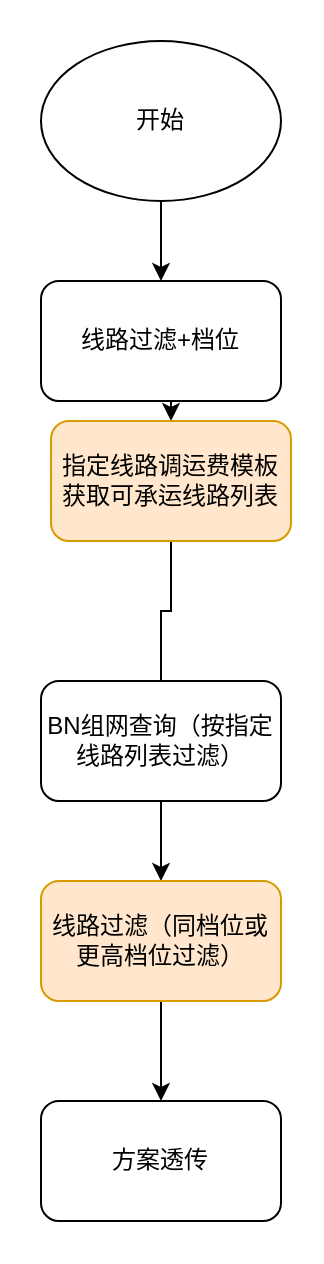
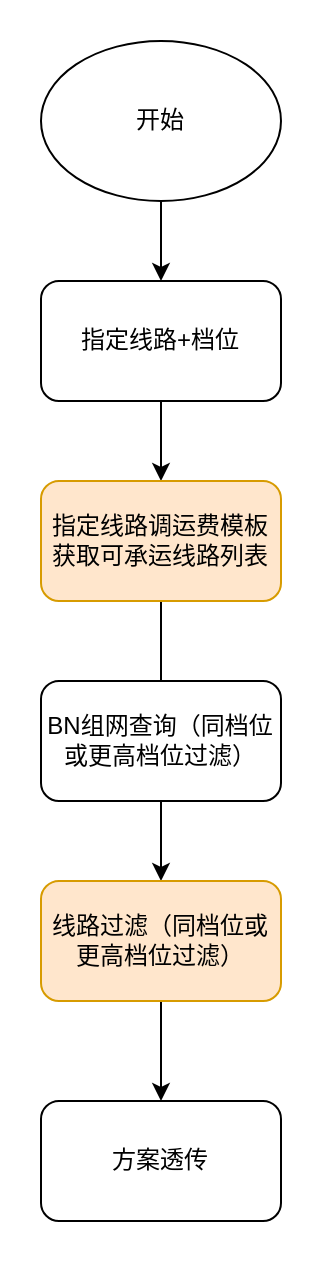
  <mxCell id="0" />
  <mxCell id="1" parent="0" />
  <mxCell id="2" style="edgeStyle=orthogonalEdgeStyle;rounded=0;orthogonalLoop=1;jettySize=auto;html=1;exitX=0.5;exitY=1;exitDx=0;exitDy=0;entryX=0.5;entryY=0;entryDx=0;entryDy=0;" parent="1" source="3" target="5" edge="1"><mxGeometry relative="1" as="geometry" /></mxCell>
  <mxCell id="3" value="开始" style="ellipse;whiteSpace=wrap;html=1;fillColor=none;" parent="1" vertex="1"><mxGeometry x="20" y="20" width="120" height="80" as="geometry" /></mxCell>
  <mxCell id="4" style="edgeStyle=orthogonalEdgeStyle;rounded=0;orthogonalLoop=1;jettySize=auto;html=1;exitX=0.5;exitY=1;exitDx=0;exitDy=0;entryX=0.5;entryY=0;entryDx=0;entryDy=0;" parent="1" source="5" target="10" edge="1"><mxGeometry relative="1" as="geometry" /></mxCell>
- <mxCell id="5" value="线路过滤+档位" style="rounded=1;whiteSpace=wrap;html=1;fillColor=none;" parent="1" vertex="1"><mxGeometry x="20" y="140" width="120" height="60" as="geometry" /></mxCell>
+ <mxCell id="5" value="指定线路+档位" style="rounded=1;whiteSpace=wrap;html=1;fillColor=none;" parent="1" vertex="1"><mxGeometry x="20" y="140" width="120" height="60" as="geometry" /></mxCell>
  <mxCell id="6" style="edgeStyle=orthogonalEdgeStyle;rounded=0;orthogonalLoop=1;jettySize=auto;html=1;exitX=0.5;exitY=1;exitDx=0;exitDy=0;entryX=0.5;entryY=0;entryDx=0;entryDy=0;" parent="1" source="7" target="12" edge="1"><mxGeometry relative="1" as="geometry" /></mxCell>
- <mxCell id="7" value="BN组网查询（按指定线路列表过滤）" style="rounded=1;whiteSpace=wrap;html=1;fillColor=none;" parent="1" vertex="1"><mxGeometry x="20" y="340" width="120" height="60" as="geometry" /></mxCell>
+ <mxCell id="7" value="BN组网查询（同档位或更高档位过滤）" style="rounded=1;whiteSpace=wrap;html=1;fillColor=none;" parent="1" vertex="1"><mxGeometry x="20" y="340" width="120" height="60" as="geometry" /></mxCell>
  <mxCell id="8" value="方案透传" style="rounded=1;whiteSpace=wrap;html=1;fillColor=none;" parent="1" vertex="1"><mxGeometry x="20" y="550" width="120" height="60" as="geometry" /></mxCell>
  <mxCell id="9" style="edgeStyle=orthogonalEdgeStyle;rounded=0;orthogonalLoop=1;jettySize=auto;html=1;exitX=0.5;exitY=1;exitDx=0;exitDy=0;entryX=0.5;entryY=0;entryDx=0;entryDy=0;endArrow=none;" parent="1" source="10" target="7" edge="1"><mxGeometry relative="1" as="geometry" /></mxCell>
- <mxCell id="10" value="指定线路调运费模板获取可承运线路列表" style="rounded=1;whiteSpace=wrap;html=1;fillColor=#ffe6cc;strokeColor=#d79b00;" parent="1" vertex="1"><mxGeometry x="25" y="210" width="120" height="60" as="geometry" /></mxCell>
+ <mxCell id="10" value="指定线路调运费模板获取可承运线路列表" style="rounded=1;whiteSpace=wrap;html=1;fillColor=#ffe6cc;strokeColor=#d79b00;" parent="1" vertex="1"><mxGeometry x="20" y="240" width="120" height="60" as="geometry" /></mxCell>
  <mxCell id="11" style="edgeStyle=orthogonalEdgeStyle;rounded=0;orthogonalLoop=1;jettySize=auto;html=1;exitX=0.5;exitY=1;exitDx=0;exitDy=0;entryX=0.5;entryY=0;entryDx=0;entryDy=0;" parent="1" source="12" target="8" edge="1"><mxGeometry relative="1" as="geometry" /></mxCell>
  <mxCell id="12" value="线路过滤（同档位或更高档位过滤）" style="rounded=1;whiteSpace=wrap;html=1;fillColor=#ffe6cc;strokeColor=#d79b00;" parent="1" vertex="1"><mxGeometry x="20" y="440" width="120" height="60" as="geometry" /></mxCell>
